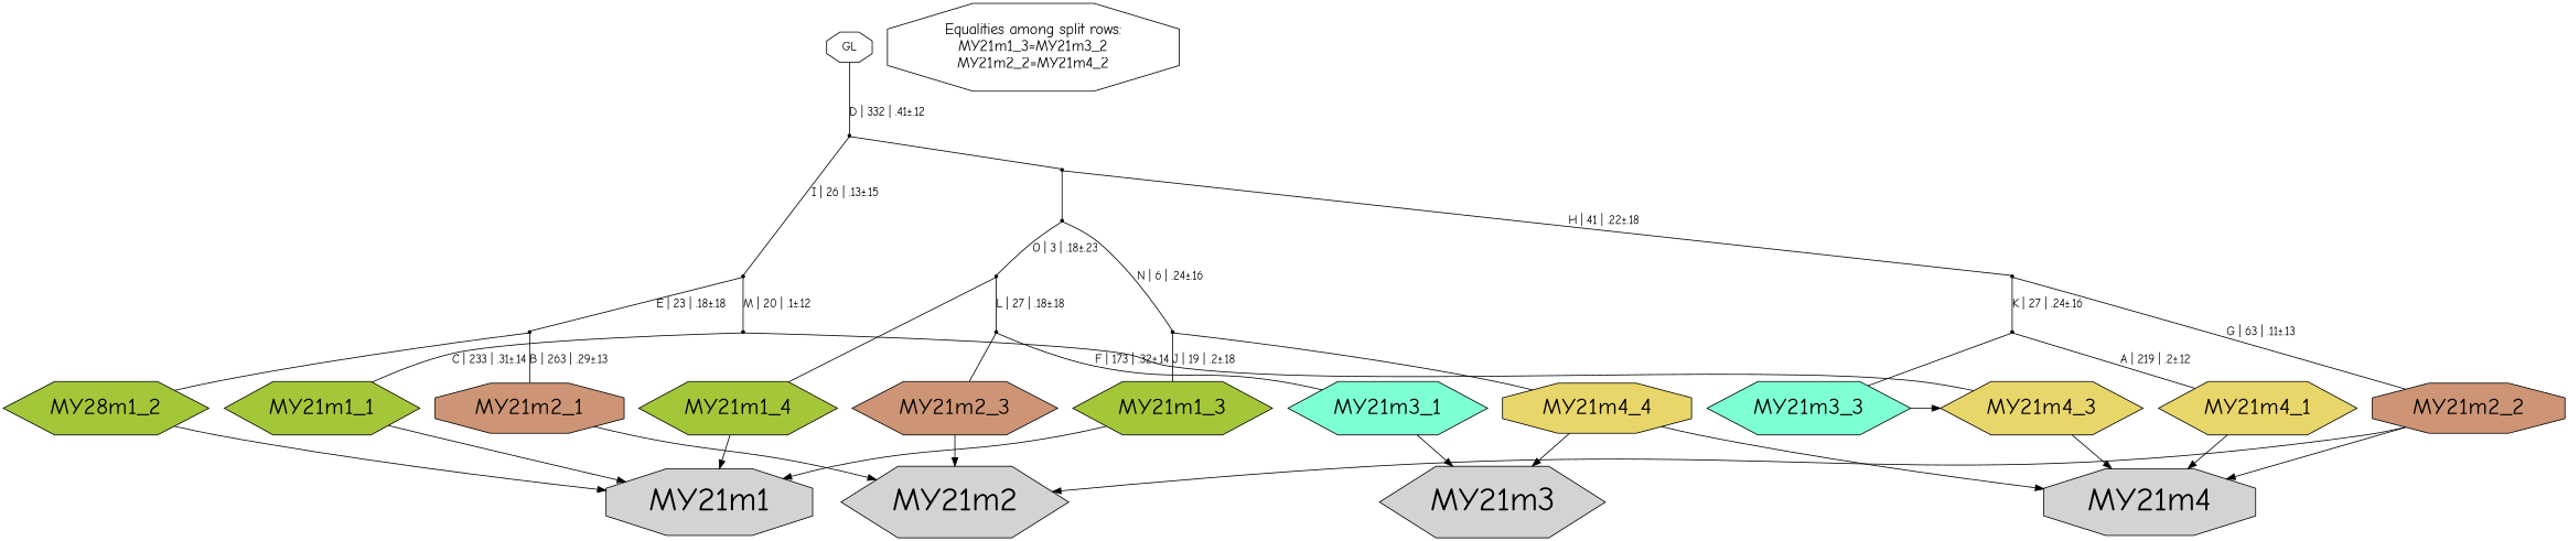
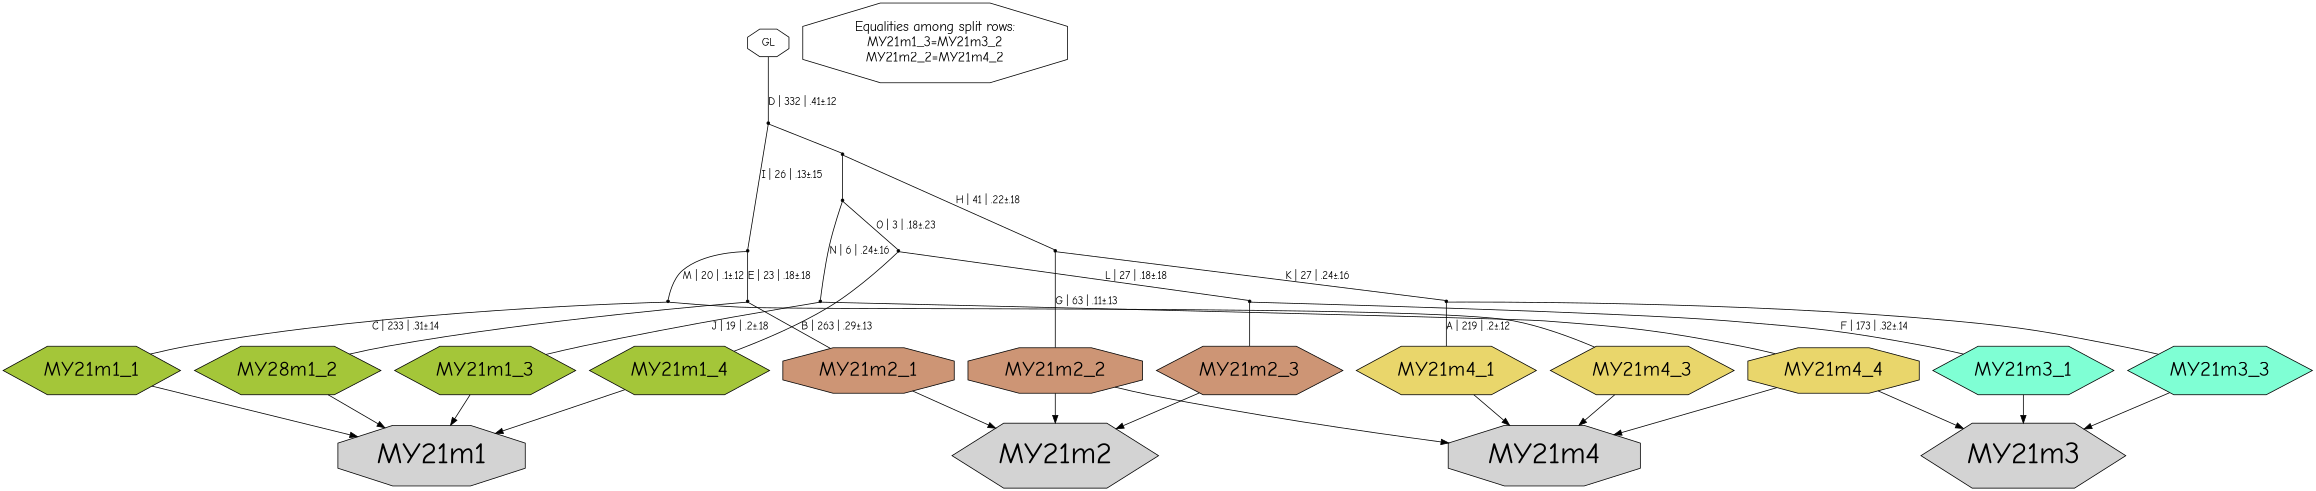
  digraph {
    fontname="Comic Neue"
    node [fillcolor=black fontname="Comic Neue" shape=hexagon style=filled]
    edge [arrowhead=none fontname="Comic Neue"]
    n1 [fillcolor="#a4c639" fontsize=28 label=MY21m1_1]
    n2 [fillcolor="#a4c639" fontsize=28 label=MY28m1_2]
    n3 [fillcolor="#a4c639" fontsize=28 label=MY21m1_3]
    n4 [fillcolor="#a4c639" fontsize=28 label=MY21m1_4]
    n5 [fillcolor="#cd9575" fontsize=28 label=MY21m2_1 shape=octagon]
    n6 [fillcolor="#cd9575" fontsize=28 label=MY21m2_2 shape=octagon]
    n7 [fillcolor="#cd9575" fontsize=28 label=MY21m2_3]
    n8 [fillcolor="#7fffd4" fontsize=28 label=MY21m3_1]
    n9 [fillcolor="#7fffd4" fontsize=28 label=MY21m3_3]
    n10 [fillcolor="#e9d66b" fontsize=28 label=MY21m4_1]
    n11 [fillcolor="#e9d66b" fontsize=28 label=MY21m4_3]
    n12 [fillcolor="#e9d66b" fontsize=28 label=MY21m4_4 shape=octagon]
    n13 [fontsize=40 label=MY21m1 shape=octagon fillcolor=""]
    n14 [fontsize=40 label=MY21m2 fillcolor=""]
    n15 [fontsize=40 label=MY21m4 shape=octagon fillcolor=""]
    n16 [fontsize=40 label=MY21m3 fillcolor=""]
    n17 [fontsize=18 label="Equalities among split rows:\nMY21m1_3=MY21m3_2\nMY21m2_2=MY21m4_2\n" shape=octagon fillcolor="" style=""]
    Int1 [shape=point]
    Int2 [shape=point]
    Int3 [shape=point]
    Int4 [shape=point]
    Int5 [shape=point]
    Int6 [shape=point]
    Int7 [shape=point]
    Int8 [shape=point]
    Int9 [shape=point]
    Int10 [shape=point]
    Int11 [shape=point]
    n29 [fillcolor=white label=GL shape=octagon]
    subgraph sub_1 {
      rank=same
      n1
      n2
      n3
      n4
      n5
      n6
      n7
      n8
      n9
      n10
      n11
      n12
    }
    n1 -> n13 [arrowhead=normal]
    n2 -> n13 [arrowhead=normal]
    n3 -> n13 [arrowhead=normal]
    n4 -> n13 [arrowhead=normal]
    n5 -> n14 [arrowhead=normal]
    n6 -> n14 [arrowhead=normal]
    n6 -> n15 [arrowhead=normal]
    n7 -> n14 [arrowhead=normal]
    n8 -> n16 [arrowhead=normal]
-   n9 -> n11 [arrowhead=normal]
+   n9 -> n16 [arrowhead=normal]
    n10 -> n15 [arrowhead=normal]
    n11 -> n15 [arrowhead=normal]
    n12 -> n15 [arrowhead=normal]
    n12 -> n16 [arrowhead=normal]
    Int1 -> n9
    Int1 -> n10 [label="A | 219 | .2±.12"]
    Int2 -> n7
    Int2 -> n8 [label="F | 173 | .32±.14"]
    Int3 -> n2
    Int3 -> n5 [label="B | 263 | .29±.13"]
    Int4 -> n1 [label="C | 233 | .31±.14"]
    Int4 -> n11
    Int5 -> Int3 [label="E | 23 | .18±.18"]
    Int5 -> Int4 [label="M | 20 | .1±.12"]
    Int6 -> n6 [label="G | 63 | .11±.13"]
    Int6 -> Int1 [label="K | 27 | .24±.16"]
    Int7 -> n4
    Int7 -> Int2 [label="L | 27 | .18±.18"]
    Int8 -> n3 [label="J | 19 | .2±.18"]
    Int8 -> n12
    Int9 -> Int7 [label="O | 3 | .18±.23"]
    Int9 -> Int8 [label="N | 6 | .24±.16"]
    Int10 -> Int6 [label="H | 41 | .22±.18"]
    Int10 -> Int9
    Int11 -> Int5 [label="I | 26 | .13±.15"]
    Int11 -> Int10
    n29 -> Int11 [label="D | 332 | .41±.12"]
  }
